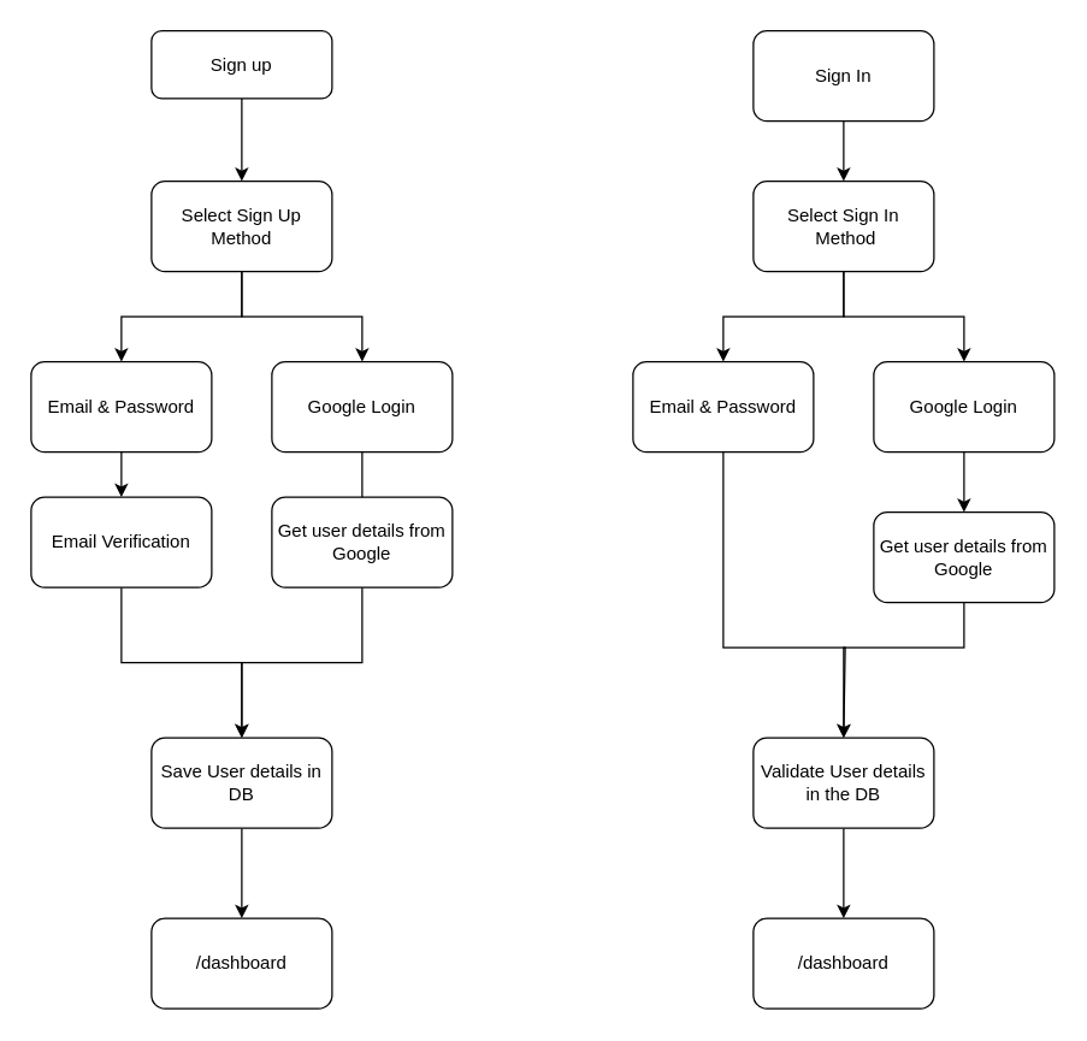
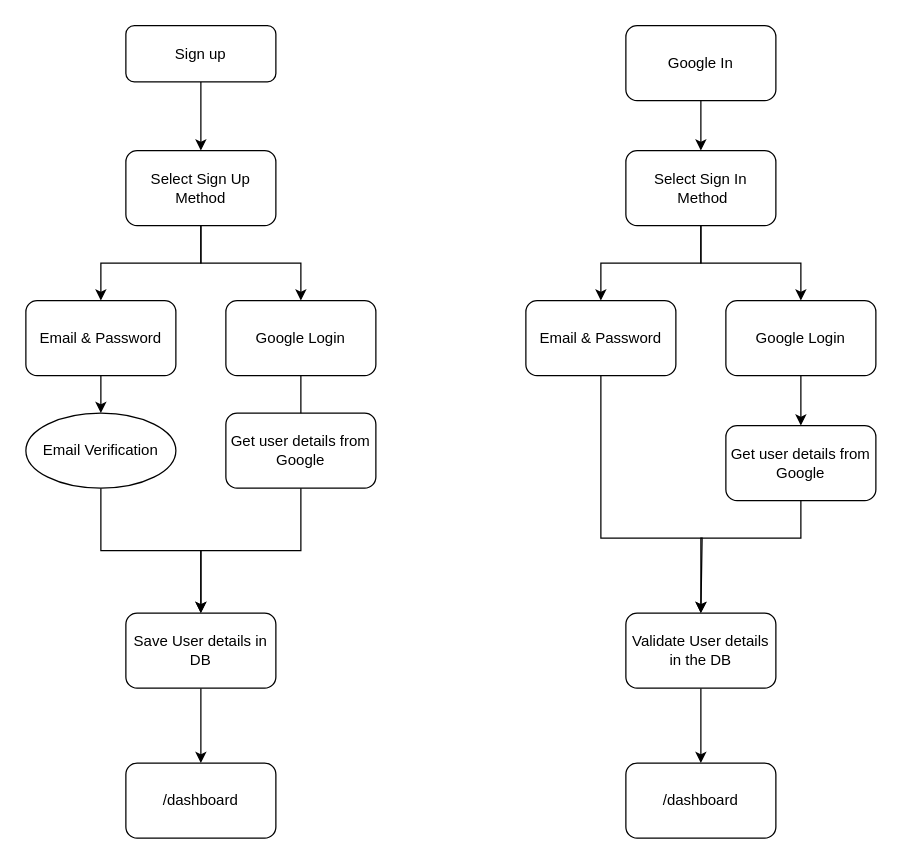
  <mxCell id="0" />
  <mxCell id="1" parent="0" />
  <mxCell id="2" value="" style="edgeStyle=orthogonalEdgeStyle;rounded=0;orthogonalLoop=1;jettySize=auto;html=1;" edge="1" parent="1" source="3" target="6"><mxGeometry relative="1" as="geometry" /></mxCell>
  <mxCell id="3" value="Sign up" style="rounded=1;whiteSpace=wrap;html=1;" vertex="1" parent="1"><mxGeometry x="100" y="20" width="120" height="45" as="geometry" /></mxCell>
  <mxCell id="4" value="" style="edgeStyle=orthogonalEdgeStyle;rounded=0;orthogonalLoop=1;jettySize=auto;html=1;" edge="1" parent="1" source="6" target="8"><mxGeometry relative="1" as="geometry" /></mxCell>
  <mxCell id="5" value="" style="edgeStyle=orthogonalEdgeStyle;rounded=0;orthogonalLoop=1;jettySize=auto;html=1;" edge="1" parent="1" source="6" target="13"><mxGeometry relative="1" as="geometry" /></mxCell>
  <mxCell id="6" value="&lt;div&gt;Select Sign Up Method&lt;/div&gt;" style="rounded=1;whiteSpace=wrap;html=1;" vertex="1" parent="1"><mxGeometry x="100" y="120" width="120" height="60" as="geometry" /></mxCell>
  <mxCell id="7" value="" style="edgeStyle=orthogonalEdgeStyle;rounded=0;orthogonalLoop=1;jettySize=auto;html=1;" edge="1" parent="1" source="16" target="10"><mxGeometry relative="1" as="geometry"><Array as="points"><mxPoint x="80" y="440" /><mxPoint x="160" y="440" /></Array></mxGeometry></mxCell>
  <mxCell id="8" value="Email &amp;amp; Password" style="rounded=1;whiteSpace=wrap;html=1;" vertex="1" parent="1"><mxGeometry x="20" y="240" width="120" height="60" as="geometry" /></mxCell>
  <mxCell id="9" value="" style="edgeStyle=orthogonalEdgeStyle;rounded=0;orthogonalLoop=1;jettySize=auto;html=1;" edge="1" parent="1" source="10" target="11"><mxGeometry relative="1" as="geometry" /></mxCell>
  <mxCell id="10" value="Save User details in DB" style="rounded=1;whiteSpace=wrap;html=1;" vertex="1" parent="1"><mxGeometry x="100" y="490" width="120" height="60" as="geometry" /></mxCell>
  <mxCell id="11" value="/dashboard" style="whiteSpace=wrap;html=1;rounded=1;" vertex="1" parent="1"><mxGeometry x="100" y="610" width="120" height="60" as="geometry" /></mxCell>
  <mxCell id="12" value="" style="edgeStyle=orthogonalEdgeStyle;rounded=0;orthogonalLoop=1;jettySize=auto;html=1;" edge="1" parent="1" source="13" target="10"><mxGeometry relative="1" as="geometry"><Array as="points"><mxPoint x="240" y="440" /><mxPoint x="160" y="440" /></Array></mxGeometry></mxCell>
  <mxCell id="13" value="Google Login" style="whiteSpace=wrap;html=1;rounded=1;" vertex="1" parent="1"><mxGeometry x="180" y="240" width="120" height="60" as="geometry" /></mxCell>
  <mxCell id="14" value="Get user details from Google" style="whiteSpace=wrap;html=1;rounded=1;" vertex="1" parent="1"><mxGeometry x="180" y="330" width="120" height="60" as="geometry" /></mxCell>
  <mxCell id="15" value="" style="edgeStyle=orthogonalEdgeStyle;rounded=0;orthogonalLoop=1;jettySize=auto;html=1;" edge="1" parent="1" source="8" target="16"><mxGeometry relative="1" as="geometry"><mxPoint x="80" y="300" as="sourcePoint" /><mxPoint x="160" y="510" as="targetPoint" /><Array as="points" /></mxGeometry></mxCell>
- <mxCell id="16" value="Email Verification" style="whiteSpace=wrap;html=1;rounded=1;" vertex="1" parent="1"><mxGeometry x="20" y="330" width="120" height="60" as="geometry" /></mxCell>
+ <mxCell id="16" value="Email Verification" style="ellipse;whiteSpace=wrap;html=1;" vertex="1" parent="1"><mxGeometry x="20" y="330" width="120" height="60" as="geometry" /></mxCell>
  <mxCell id="17" value="" style="edgeStyle=orthogonalEdgeStyle;rounded=0;orthogonalLoop=1;jettySize=auto;html=1;" edge="1" parent="1" source="18" target="21"><mxGeometry relative="1" as="geometry" /></mxCell>
- <mxCell id="18" value="Sign In" style="rounded=1;whiteSpace=wrap;html=1;" vertex="1" parent="1"><mxGeometry x="500" y="20" width="120" height="60" as="geometry" /></mxCell>
+ <mxCell id="18" value="Google In" style="rounded=1;whiteSpace=wrap;html=1;" vertex="1" parent="1"><mxGeometry x="500" y="20" width="120" height="60" as="geometry" /></mxCell>
  <mxCell id="19" value="" style="edgeStyle=orthogonalEdgeStyle;rounded=0;orthogonalLoop=1;jettySize=auto;html=1;" edge="1" parent="1" source="21" target="23"><mxGeometry relative="1" as="geometry" /></mxCell>
  <mxCell id="20" value="" style="edgeStyle=orthogonalEdgeStyle;rounded=0;orthogonalLoop=1;jettySize=auto;html=1;" edge="1" parent="1" source="21" target="28"><mxGeometry relative="1" as="geometry" /></mxCell>
  <mxCell id="21" value="&lt;div&gt;Select Sign In&lt;/div&gt;&lt;div&gt;&amp;nbsp;Method&lt;/div&gt;" style="rounded=1;whiteSpace=wrap;html=1;" vertex="1" parent="1"><mxGeometry x="500" y="120" width="120" height="60" as="geometry" /></mxCell>
  <mxCell id="22" value="" style="edgeStyle=orthogonalEdgeStyle;rounded=0;orthogonalLoop=1;jettySize=auto;html=1;" edge="1" parent="1" source="23"><mxGeometry relative="1" as="geometry"><mxPoint x="560" y="490" as="targetPoint" /><Array as="points"><mxPoint x="480" y="430" /><mxPoint x="561" y="430" /></Array></mxGeometry></mxCell>
  <mxCell id="23" value="Email &amp;amp; Password" style="rounded=1;whiteSpace=wrap;html=1;" vertex="1" parent="1"><mxGeometry x="420" y="240" width="120" height="60" as="geometry" /></mxCell>
  <mxCell id="24" value="" style="edgeStyle=orthogonalEdgeStyle;rounded=0;orthogonalLoop=1;jettySize=auto;html=1;" edge="1" parent="1" source="25" target="26"><mxGeometry relative="1" as="geometry" /></mxCell>
  <mxCell id="25" value="Validate User details in the DB" style="rounded=1;whiteSpace=wrap;html=1;" vertex="1" parent="1"><mxGeometry x="500" y="490" width="120" height="60" as="geometry" /></mxCell>
  <mxCell id="26" value="/dashboard" style="whiteSpace=wrap;html=1;rounded=1;" vertex="1" parent="1"><mxGeometry x="500" y="610" width="120" height="60" as="geometry" /></mxCell>
  <mxCell id="27" value="" style="edgeStyle=orthogonalEdgeStyle;rounded=0;orthogonalLoop=1;jettySize=auto;html=1;exitX=0.5;exitY=1;exitDx=0;exitDy=0;" edge="1" parent="1" source="30" target="25"><mxGeometry relative="1" as="geometry"><Array as="points"><mxPoint x="640" y="430" /><mxPoint x="560" y="430" /></Array><mxPoint x="640" y="420" as="sourcePoint" /></mxGeometry></mxCell>
  <mxCell id="28" value="Google Login" style="whiteSpace=wrap;html=1;rounded=1;" vertex="1" parent="1"><mxGeometry x="580" y="240" width="120" height="60" as="geometry" /></mxCell>
  <mxCell id="29" value="" style="edgeStyle=orthogonalEdgeStyle;rounded=0;orthogonalLoop=1;jettySize=auto;html=1;" edge="1" parent="1" source="28" target="30"><mxGeometry relative="1" as="geometry"><Array as="points" /><mxPoint x="640" y="300" as="sourcePoint" /><mxPoint x="560" y="440" as="targetPoint" /></mxGeometry></mxCell>
  <mxCell id="30" value="Get user details from Google" style="whiteSpace=wrap;html=1;rounded=1;" vertex="1" parent="1"><mxGeometry x="580" y="340" width="120" height="60" as="geometry" /></mxCell>
